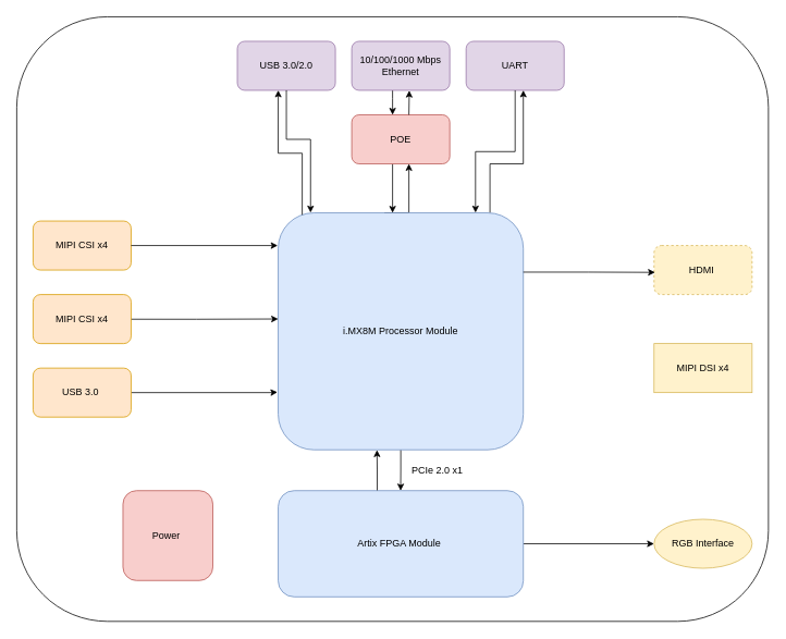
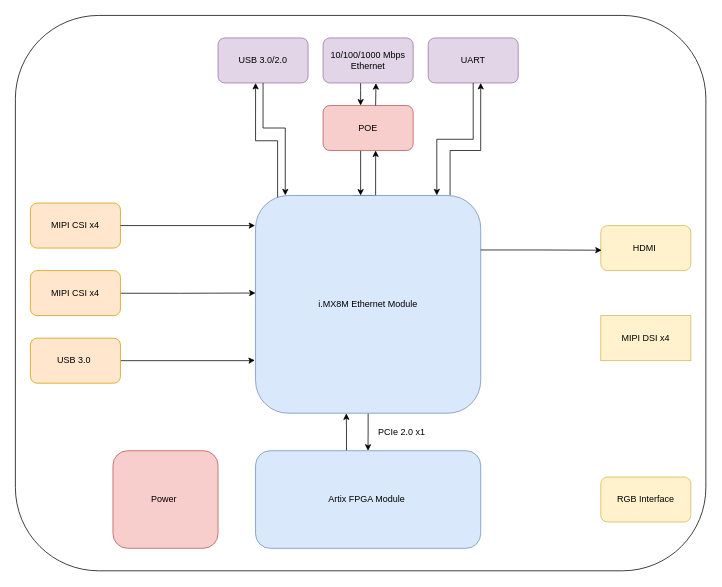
  <mxCell id="0" />
  <mxCell id="1" parent="0" />
  <mxCell id="2" value="" style="rounded=1;whiteSpace=wrap;html=1;" parent="1" vertex="1"><mxGeometry x="20" y="20" width="920" height="740" as="geometry" /></mxCell>
  <mxCell id="3" value="MIPI CSI x4" style="rounded=1;whiteSpace=wrap;html=1;fillColor=#ffe6cc;strokeColor=#d79b00;" parent="1" vertex="1"><mxGeometry x="40" y="270" width="120" height="60" as="geometry" /></mxCell>
  <mxCell id="4" style="edgeStyle=orthogonalEdgeStyle;rounded=0;orthogonalLoop=1;jettySize=auto;html=1;exitX=1;exitY=0.5;exitDx=0;exitDy=0;entryX=-0.005;entryY=0.449;entryDx=0;entryDy=0;entryPerimeter=0;" parent="1" edge="1"><mxGeometry relative="1" as="geometry"><mxPoint x="153.9" y="390.15" as="sourcePoint" /><mxPoint x="340" y="389.86" as="targetPoint" /><Array as="points"><mxPoint x="240" y="390" /><mxPoint x="330" y="390" /></Array></mxGeometry></mxCell>
  <mxCell id="5" value="MIPI CSI x4" style="rounded=1;whiteSpace=wrap;html=1;fillColor=#ffe6cc;strokeColor=#d79b00;" parent="1" vertex="1"><mxGeometry x="40" y="360" width="120" height="60" as="geometry" /></mxCell>
  <mxCell id="6" style="edgeStyle=orthogonalEdgeStyle;rounded=0;orthogonalLoop=1;jettySize=auto;html=1;exitX=1;exitY=0.5;exitDx=0;exitDy=0;entryX=-0.003;entryY=0.757;entryDx=0;entryDy=0;entryPerimeter=0;" parent="1" source="7" target="18" edge="1"><mxGeometry relative="1" as="geometry"><mxPoint x="330" y="480.286" as="targetPoint" /><Array as="points"><mxPoint x="330" y="480" /></Array></mxGeometry></mxCell>
  <mxCell id="7" value="USB 3.0&amp;nbsp;" style="rounded=1;whiteSpace=wrap;html=1;fillColor=#ffe6cc;strokeColor=#d79b00;" parent="1" vertex="1"><mxGeometry x="40" y="450" width="120" height="60" as="geometry" /></mxCell>
  <mxCell id="8" value="USB 3.0/2.0" style="rounded=1;whiteSpace=wrap;html=1;fillColor=#e1d5e7;strokeColor=#9673a6;" parent="1" vertex="1"><mxGeometry x="290" y="50" width="120" height="60" as="geometry" /></mxCell>
  <mxCell id="9" value="UART" style="rounded=1;whiteSpace=wrap;html=1;fillColor=#e1d5e7;strokeColor=#9673a6;" parent="1" vertex="1"><mxGeometry x="570" y="50" width="120" height="60" as="geometry" /></mxCell>
- <mxCell id="10" value="Power&amp;nbsp;" style="rounded=1;whiteSpace=wrap;html=1;fillColor=#f8cecc;strokeColor=#b85450;" parent="1" vertex="1"><mxGeometry x="150" y="600" width="110" height="110" as="geometry" /></mxCell>
+ <mxCell id="10" value="Power&amp;nbsp;" style="rounded=1;whiteSpace=wrap;html=1;fillColor=#f8cecc;strokeColor=#b85450;" parent="1" vertex="1"><mxGeometry x="150" y="600" width="140" height="130" as="geometry" /></mxCell>
  <mxCell id="11" style="edgeStyle=orthogonalEdgeStyle;rounded=0;orthogonalLoop=1;jettySize=auto;html=1;exitX=0.5;exitY=1;exitDx=0;exitDy=0;entryX=0.5;entryY=0;entryDx=0;entryDy=0;" parent="1" edge="1"><mxGeometry relative="1" as="geometry"><mxPoint x="480" y="110" as="sourcePoint" /><mxPoint x="480" y="140" as="targetPoint" /><Array as="points"><mxPoint x="480" y="120" /><mxPoint x="480" y="120" /></Array></mxGeometry></mxCell>
  <mxCell id="12" value="10/100/1000 Mbps Ethernet" style="rounded=1;whiteSpace=wrap;html=1;fillColor=#e1d5e7;strokeColor=#9673a6;" parent="1" vertex="1"><mxGeometry x="430" y="50" width="120" height="60" as="geometry" /></mxCell>
- <mxCell id="13" value="HDMI&amp;nbsp;" style="rounded=1;whiteSpace=wrap;html=1;fillColor=#fff2cc;strokeColor=#d6b656;dashed=1;" parent="1" vertex="1"><mxGeometry x="800" y="300" width="120" height="60" as="geometry" /></mxCell>
+ <mxCell id="13" value="HDMI&amp;nbsp;" style="rounded=1;whiteSpace=wrap;html=1;fillColor=#fff2cc;strokeColor=#d6b656;" parent="1" vertex="1"><mxGeometry x="800" y="300" width="120" height="60" as="geometry" /></mxCell>
  <mxCell id="14" value="MIPI DSI x4" style="whiteSpace=wrap;html=1;fillColor=#fff2cc;strokeColor=#d6b656;rounded=0;" parent="1" vertex="1"><mxGeometry x="800" y="420" width="120" height="60" as="geometry" /></mxCell>
  <mxCell id="15" style="edgeStyle=orthogonalEdgeStyle;rounded=0;orthogonalLoop=1;jettySize=auto;html=1;exitX=0.5;exitY=1;exitDx=0;exitDy=0;" parent="1" source="18" edge="1"><mxGeometry relative="1" as="geometry"><mxPoint x="489.838" y="600" as="targetPoint" /></mxGeometry></mxCell>
  <mxCell id="16" style="edgeStyle=orthogonalEdgeStyle;rounded=0;orthogonalLoop=1;jettySize=auto;html=1;exitX=0.864;exitY=-0.004;exitDx=0;exitDy=0;exitPerimeter=0;" parent="1" edge="1"><mxGeometry relative="1" as="geometry"><mxPoint x="640" y="110" as="targetPoint" /><mxPoint x="599.2" y="260" as="sourcePoint" /><Array as="points"><mxPoint x="599" y="200" /><mxPoint x="640" y="200" /></Array></mxGeometry></mxCell>
  <mxCell id="17" style="edgeStyle=orthogonalEdgeStyle;rounded=0;orthogonalLoop=1;jettySize=auto;html=1;exitX=0.5;exitY=0;exitDx=0;exitDy=0;entryX=0.75;entryY=1;entryDx=0;entryDy=0;" parent="1" edge="1"><mxGeometry relative="1" as="geometry"><mxPoint x="470" y="260" as="sourcePoint" /><mxPoint x="500" y="200" as="targetPoint" /><Array as="points"><mxPoint x="500" y="260" /></Array></mxGeometry></mxCell>
- <mxCell id="18" value="i.MX8M Processor Module" style="rounded=1;whiteSpace=wrap;html=1;fillColor=#dae8fc;strokeColor=#6c8ebf;" parent="1" vertex="1"><mxGeometry x="340" y="260" width="300" height="290" as="geometry" /></mxCell>
- <mxCell id="19" style="edgeStyle=orthogonalEdgeStyle;rounded=0;orthogonalLoop=1;jettySize=auto;html=1;exitX=1;exitY=0.5;exitDx=0;exitDy=0;entryX=0;entryY=0.5;entryDx=0;entryDy=0;" parent="1" source="20" target="31" edge="1"><mxGeometry relative="1" as="geometry" /></mxCell>
+ <mxCell id="18" value="i.MX8M Ethernet Module" style="rounded=1;whiteSpace=wrap;html=1;fillColor=#dae8fc;strokeColor=#6c8ebf;" parent="1" vertex="1"><mxGeometry x="340" y="260" width="300" height="290" as="geometry" /></mxCell>
  <mxCell id="20" value="Artix FPGA Module&amp;nbsp;" style="rounded=1;whiteSpace=wrap;html=1;fillColor=#dae8fc;strokeColor=#6c8ebf;" parent="1" vertex="1"><mxGeometry x="340" y="600" width="300" height="130" as="geometry" /></mxCell>
  <mxCell id="21" style="edgeStyle=orthogonalEdgeStyle;rounded=0;orthogonalLoop=1;jettySize=auto;html=1;exitX=1;exitY=0.5;exitDx=0;exitDy=0;entryX=-0.002;entryY=0.138;entryDx=0;entryDy=0;entryPerimeter=0;" parent="1" source="3" target="18" edge="1"><mxGeometry relative="1" as="geometry" /></mxCell>
  <mxCell id="22" style="edgeStyle=orthogonalEdgeStyle;rounded=0;orthogonalLoop=1;jettySize=auto;html=1;exitX=1;exitY=0.25;exitDx=0;exitDy=0;entryX=0.01;entryY=0.547;entryDx=0;entryDy=0;entryPerimeter=0;" parent="1" source="18" target="13" edge="1"><mxGeometry relative="1" as="geometry" /></mxCell>
  <mxCell id="23" style="edgeStyle=orthogonalEdgeStyle;rounded=0;orthogonalLoop=1;jettySize=auto;html=1;exitX=0.5;exitY=1;exitDx=0;exitDy=0;entryX=0.5;entryY=0;entryDx=0;entryDy=0;" parent="1" edge="1"><mxGeometry relative="1" as="geometry"><mxPoint x="480" y="200" as="sourcePoint" /><mxPoint x="480" y="260" as="targetPoint" /><Array as="points"><mxPoint x="480" y="200" /></Array></mxGeometry></mxCell>
  <mxCell id="24" value="POE" style="rounded=1;whiteSpace=wrap;html=1;fillColor=#f8cecc;strokeColor=#b85450;" parent="1" vertex="1"><mxGeometry x="430" y="140" width="120" height="60" as="geometry" /></mxCell>
  <mxCell id="25" value="PCIe 2.0 x1" style="text;html=1;strokeColor=none;fillColor=none;align=center;verticalAlign=middle;whiteSpace=wrap;rounded=0;" parent="1" vertex="1"><mxGeometry x="500" y="560" width="70" height="30" as="geometry" /></mxCell>
  <mxCell id="26" style="edgeStyle=orthogonalEdgeStyle;rounded=0;orthogonalLoop=1;jettySize=auto;html=1;exitX=0.5;exitY=1;exitDx=0;exitDy=0;entryX=0.805;entryY=-0.001;entryDx=0;entryDy=0;entryPerimeter=0;" parent="1" source="9" target="18" edge="1"><mxGeometry relative="1" as="geometry" /></mxCell>
  <mxCell id="27" style="edgeStyle=orthogonalEdgeStyle;rounded=0;orthogonalLoop=1;jettySize=auto;html=1;entryX=0.587;entryY=1.005;entryDx=0;entryDy=0;entryPerimeter=0;" parent="1" target="12" edge="1"><mxGeometry relative="1" as="geometry"><mxPoint x="500" y="140" as="sourcePoint" /></mxGeometry></mxCell>
  <mxCell id="28" style="edgeStyle=orthogonalEdgeStyle;rounded=0;orthogonalLoop=1;jettySize=auto;html=1;entryX=0.422;entryY=0.974;entryDx=0;entryDy=0;entryPerimeter=0;exitX=0.098;exitY=0.008;exitDx=0;exitDy=0;exitPerimeter=0;" parent="1" source="18" edge="1"><mxGeometry relative="1" as="geometry"><mxPoint x="369.4" y="263.3" as="sourcePoint" /><mxPoint x="340.04" y="110" as="targetPoint" /><Array as="points"><mxPoint x="369" y="187" /><mxPoint x="340" y="187" /></Array></mxGeometry></mxCell>
  <mxCell id="29" style="edgeStyle=orthogonalEdgeStyle;rounded=0;orthogonalLoop=1;jettySize=auto;html=1;exitX=0.5;exitY=1;exitDx=0;exitDy=0;entryX=0.132;entryY=-0.001;entryDx=0;entryDy=0;entryPerimeter=0;" parent="1" source="8" target="18" edge="1"><mxGeometry relative="1" as="geometry"><Array as="points"><mxPoint x="350" y="170" /><mxPoint x="380" y="170" /></Array></mxGeometry></mxCell>
  <mxCell id="30" style="edgeStyle=orthogonalEdgeStyle;rounded=0;orthogonalLoop=1;jettySize=auto;html=1;exitX=0.404;exitY=-0.003;exitDx=0;exitDy=0;entryX=0.403;entryY=1.001;entryDx=0;entryDy=0;entryPerimeter=0;exitPerimeter=0;" parent="1" source="20" target="18" edge="1"><mxGeometry relative="1" as="geometry" /></mxCell>
- <mxCell id="31" value="RGB Interface" style="ellipse;whiteSpace=wrap;html=1;fillColor=#fff2cc;strokeColor=#d6b656;" parent="1" vertex="1"><mxGeometry x="800" y="635" width="120" height="60" as="geometry" /></mxCell>
+ <mxCell id="31" value="RGB Interface" style="rounded=1;whiteSpace=wrap;html=1;fillColor=#fff2cc;strokeColor=#d6b656;" parent="1" vertex="1"><mxGeometry x="800" y="635" width="120" height="60" as="geometry" /></mxCell>
